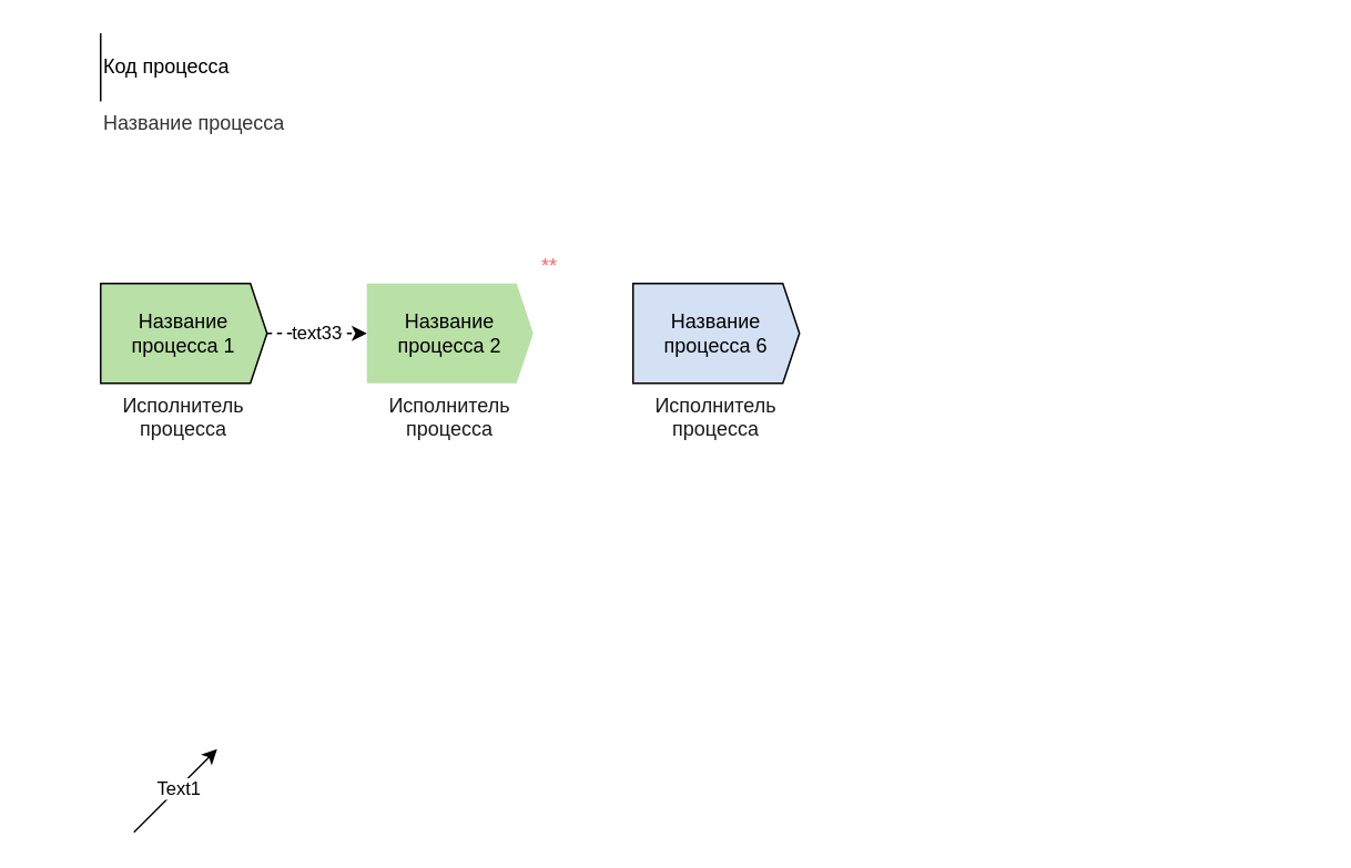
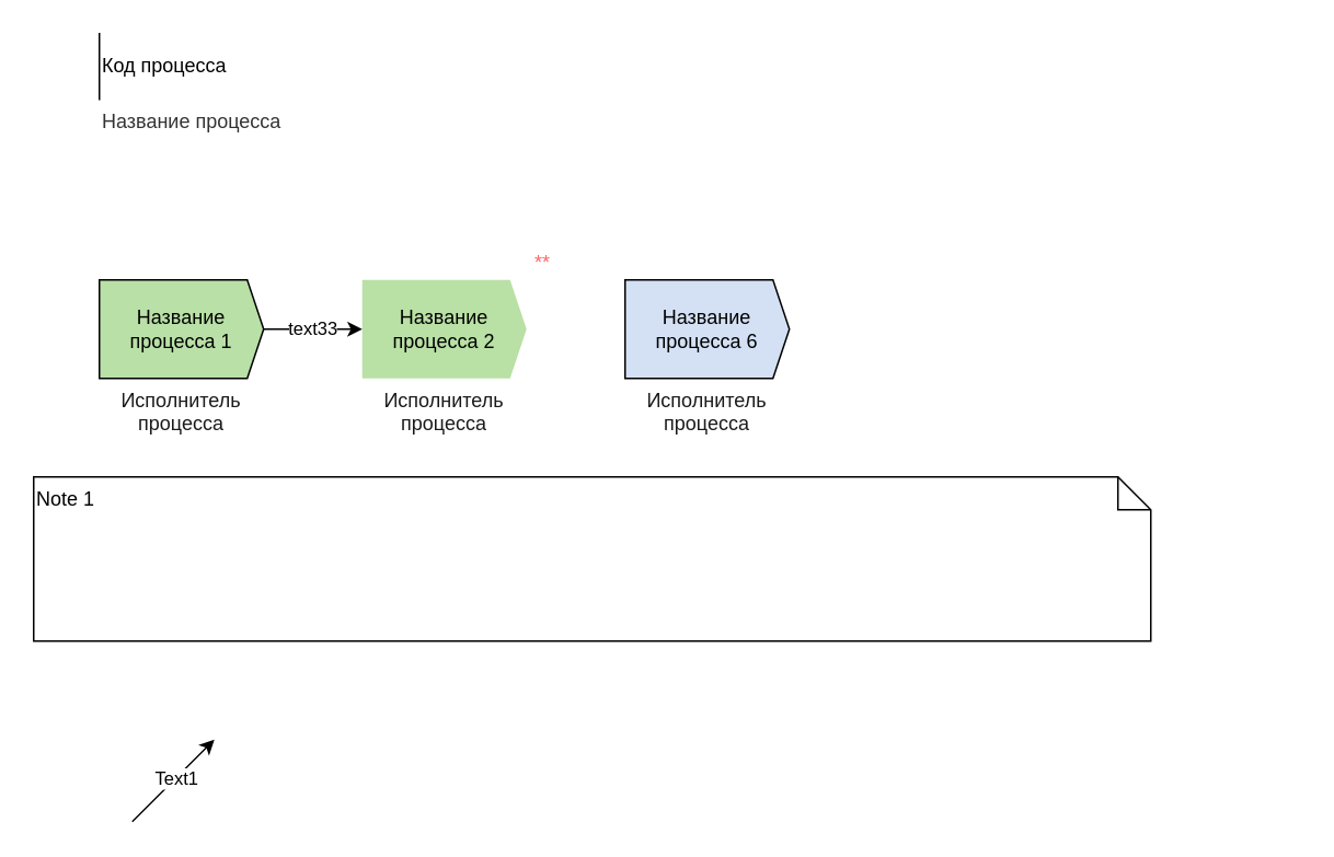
  <mxCell id="0" />
  <mxCell id="1" parent="0" />
  <mxCell id="2" value="Название процесса 1" style="html=1;shadow=0;dashed=0;align=center;verticalAlign=middle;shape=mxgraph.arrows2.arrow;dy=0;dx=10;notch=0;whiteSpace=wrap;fillColor=#B9E0A6;" parent="1" vertex="1"><mxGeometry x="60" y="170" width="100" height="60" as="geometry" /></mxCell>
  <mxCell id="3" value="Исполнитель процесса" style="text;html=1;strokeColor=none;fillColor=none;align=center;verticalAlign=top;whiteSpace=wrap;fontColor=#1A1A1A;" parent="2" vertex="1"><mxGeometry y="1" width="100" height="19" relative="1" as="geometry" /></mxCell>
  <mxCell id="4" value="" style="text;html=1;strokeColor=none;fillColor=none;align=center;verticalAlign=top;whiteSpace=wrap;fontColor=#FF6666;" parent="2" vertex="1"><mxGeometry y="1" width="100" height="19" relative="1" as="geometry"><mxPoint x="60" y="-84" as="offset" /></mxGeometry></mxCell>
  <mxCell id="5" value="Название процесса 2" style="html=1;shadow=0;dashed=0;align=center;verticalAlign=middle;shape=mxgraph.arrows2.arrow;dy=0;dx=10;notch=0;whiteSpace=wrap;strokeColor=none;fillColor=#B9E0A5;" parent="1" vertex="1"><mxGeometry x="220" y="170" width="100" height="60" as="geometry" /></mxCell>
  <mxCell id="6" value="Исполнитель процесса" style="text;html=1;strokeColor=none;fillColor=none;align=center;verticalAlign=top;whiteSpace=wrap;fontColor=#1A1A1A;" parent="5" vertex="1"><mxGeometry y="1" width="100" height="19" relative="1" as="geometry" /></mxCell>
  <mxCell id="7" value="**" style="text;html=1;strokeColor=none;fillColor=none;align=center;verticalAlign=top;whiteSpace=wrap;fontColor=#FF6666;" parent="5" vertex="1"><mxGeometry y="1" width="100" height="19" relative="1" as="geometry"><mxPoint x="60" y="-84" as="offset" /></mxGeometry></mxCell>
  <mxCell id="8" value="Название процесса 6" style="html=1;shadow=0;dashed=0;align=center;verticalAlign=middle;shape=mxgraph.arrows2.arrow;dy=0;dx=10;notch=0;whiteSpace=wrap;fillColor=#D4E1F5;" parent="1" vertex="1"><mxGeometry x="380" y="170" width="100" height="60" as="geometry" /></mxCell>
  <mxCell id="9" value="Исполнитель процесса" style="text;html=1;strokeColor=none;fillColor=none;align=center;verticalAlign=top;whiteSpace=wrap;fontColor=#1A1A1A;" parent="8" vertex="1"><mxGeometry y="1" width="100" height="19" relative="1" as="geometry" /></mxCell>
  <mxCell id="10" value="" style="text;html=1;strokeColor=none;fillColor=none;align=center;verticalAlign=top;whiteSpace=wrap;fontColor=#FF6666;" parent="8" vertex="1"><mxGeometry y="1" width="100" height="19" relative="1" as="geometry"><mxPoint x="60" y="-84" as="offset" /></mxGeometry></mxCell>
  <mxCell id="11" value="Код процесса" style="shape=partialRectangle;html=1;right=0;top=0;bottom=0;fillColor=none;routingCenterX=-0.5;align=left;" parent="1" vertex="1"><mxGeometry x="60" y="20" width="120" height="40" as="geometry" /></mxCell>
  <mxCell id="12" value="Название процесса" style="text;html=1;strokeColor=none;fillColor=none;align=left;verticalAlign=top;whiteSpace=wrap;fontColor=#333333;" parent="11" vertex="1"><mxGeometry y="1" width="750" height="19" relative="1" as="geometry" /></mxCell>
+ <mxCell id="13" value="Note 1" style="shape=note;size=20;whiteSpace=wrap;html=1;align=left;verticalAlign=top;" parent="1" vertex="1"><mxGeometry x="20" y="290" width="680" height="100" as="geometry" /></mxCell>
  <mxCell id="14" value="" style="endArrow=classic;html=1;rounded=0;" parent="1" edge="1"><mxGeometry width="50" height="50" relative="1" as="geometry"><mxPoint x="80" y="500" as="sourcePoint" /><mxPoint x="130" y="450" as="targetPoint" /></mxGeometry></mxCell>
  <mxCell id="15" value="Text1" style="edgeLabel;html=1;align=center;verticalAlign=middle;resizable=0;points=[];" vertex="1" connectable="0" parent="14"><mxGeometry x="0.06" y="-1" relative="1" as="geometry"><mxPoint y="-1" as="offset" /></mxGeometry></mxCell>
- <mxCell id="16" value="text33" style="endArrow=classic;html=1;rounded=0;entryX=0;entryY=0.5;entryDx=0;entryDy=0;entryPerimeter=0;exitX=1;exitY=0.5;exitDx=0;exitDy=0;exitPerimeter=0;dashed=1;" edge="1" parent="1" source="2" target="5"><mxGeometry width="50" height="50" relative="1" as="geometry"><mxPoint x="160" y="200" as="sourcePoint" /><mxPoint x="221" y="200" as="targetPoint" /></mxGeometry></mxCell>
+ <mxCell id="16" value="text33" style="endArrow=classic;html=1;rounded=0;entryX=0;entryY=0.5;entryDx=0;entryDy=0;entryPerimeter=0;exitX=1;exitY=0.5;exitDx=0;exitDy=0;exitPerimeter=0;" edge="1" parent="1" source="2" target="5"><mxGeometry width="50" height="50" relative="1" as="geometry"><mxPoint x="160" y="200" as="sourcePoint" /><mxPoint x="221" y="200" as="targetPoint" /></mxGeometry></mxCell>
